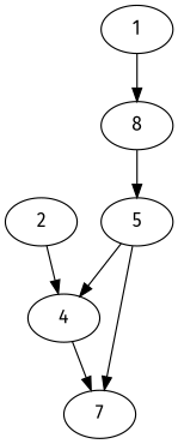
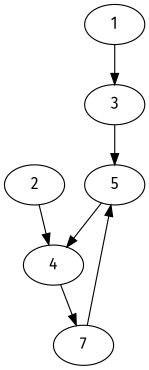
  digraph {
    fontname="Fira Sans"
    node [fontname="Fira Sans"]
    edge [fontname="Fira Sans"]
    1
-   3 [label=8]
+   3
    2
    4
    5
    n6 [label=7]
    1 -> 3
    3 -> 5
    2 -> 4
    4 -> n6
    5 -> 4
-   5 -> n6
+   n6 -> 5
  }
